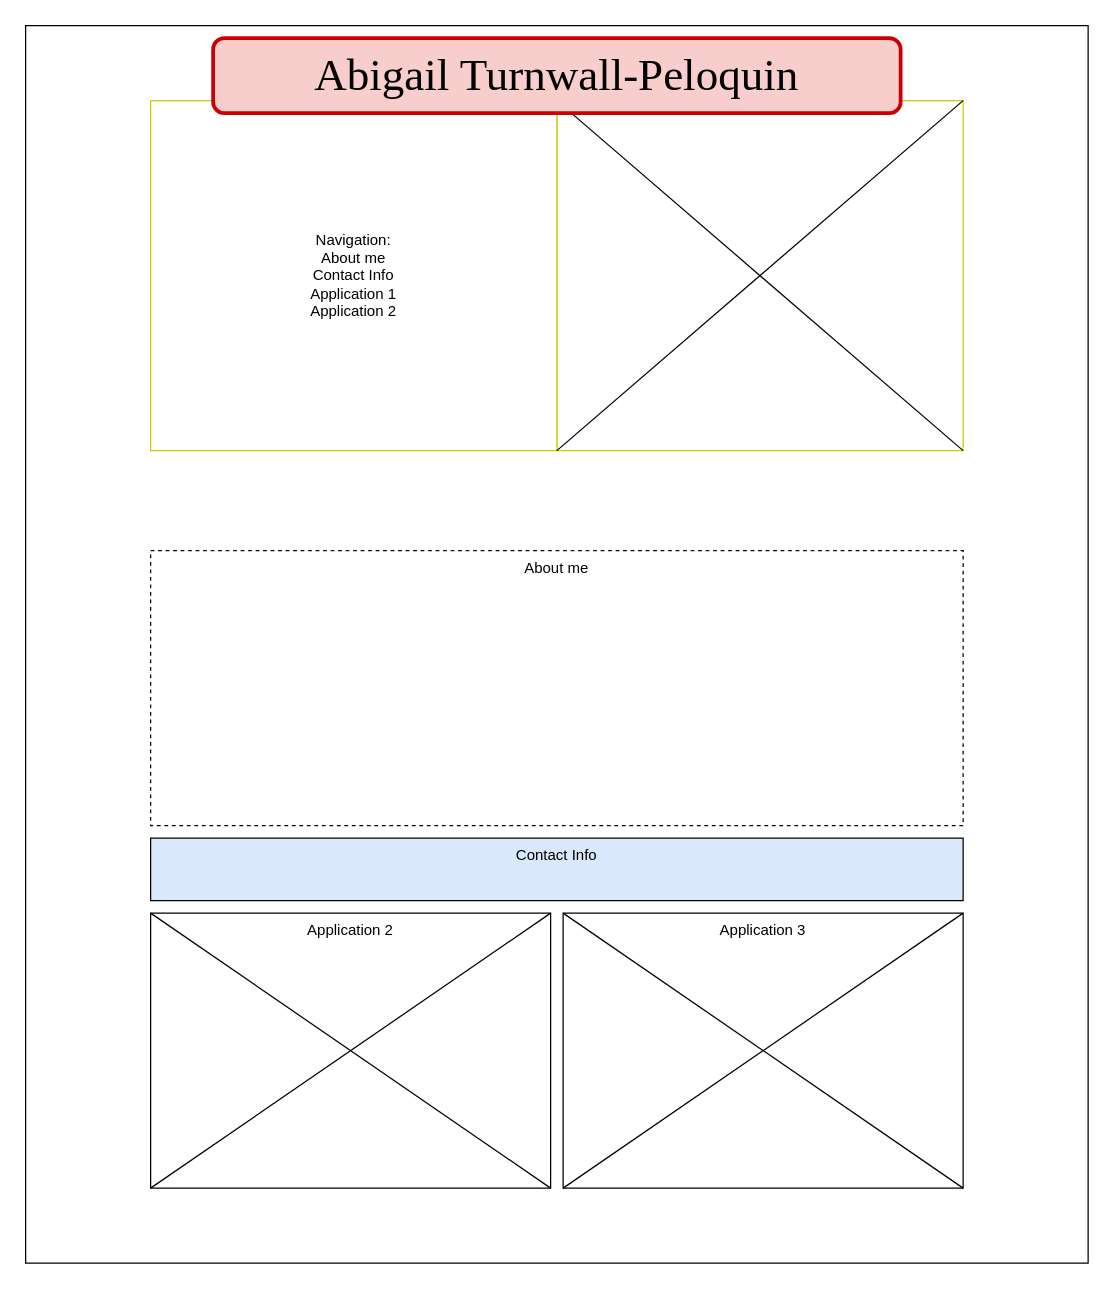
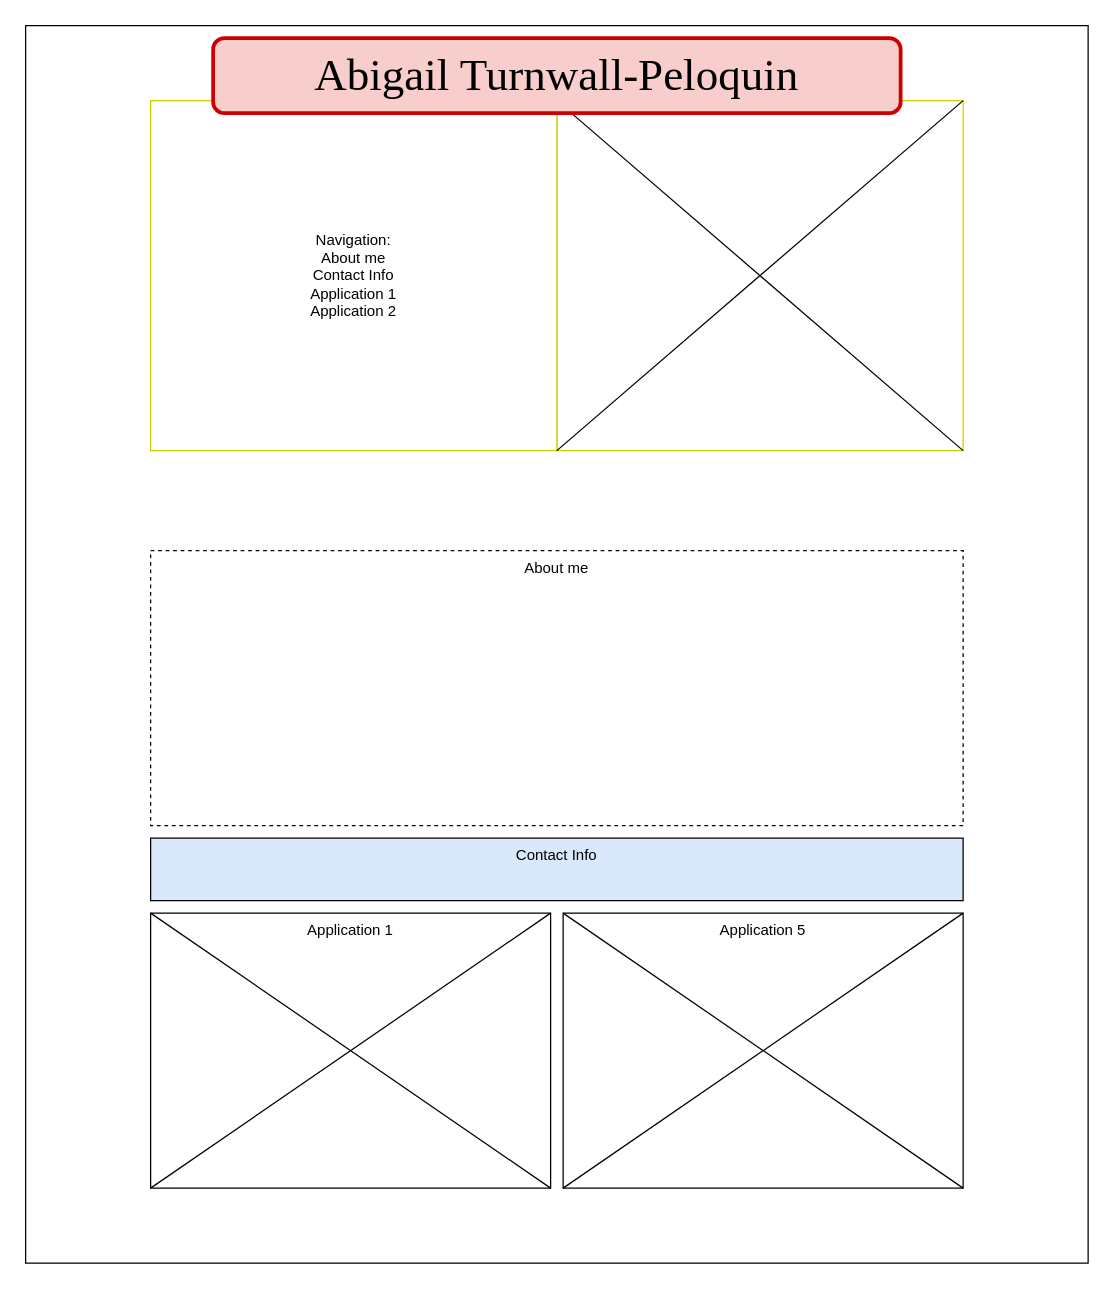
  <mxCell id="0" />
  <mxCell id="1" parent="0" />
  <mxCell id="2" value="" style="rounded=0;whiteSpace=wrap;html=1;" vertex="1" parent="1"><mxGeometry width="850" height="990" as="geometry" x="20" y="20" /></mxCell>
  <mxCell id="3" value="" style="rounded=0;whiteSpace=wrap;html=1;strokeColor=#CCCC00;" vertex="1" parent="1"><mxGeometry x="445" y="80" width="325" height="280" as="geometry" /></mxCell>
  <mxCell id="4" value="Navigation:&lt;br&gt;About me&lt;br&gt;Contact Info&lt;br&gt;Application 1&lt;br&gt;Application 2" style="rounded=0;whiteSpace=wrap;html=1;strokeColor=#CCCC00;" vertex="1" parent="1"><mxGeometry x="120" y="80" width="325" height="280" as="geometry" /></mxCell>
  <mxCell id="5" value="" style="endArrow=none;html=1;rounded=0;entryX=1;entryY=1;entryDx=0;entryDy=0;exitX=1;exitY=0;exitDx=0;exitDy=0;" edge="1" parent="1" target="3"><mxGeometry width="50" height="50" relative="1" as="geometry"><mxPoint x="445" y="80" as="sourcePoint" /><mxPoint x="530" y="320" as="targetPoint" /></mxGeometry></mxCell>
  <mxCell id="6" value="&lt;font face=&quot;Verdana&quot; style=&quot;font-size: 36px;&quot;&gt;Abigail Turnwall-Peloquin&lt;/font&gt;" style="rounded=1;whiteSpace=wrap;html=1;strokeColor=#CC0000;strokeWidth=3;fillColor=#f8cecc;" vertex="1" parent="1"><mxGeometry x="170" y="30" width="550" height="60" as="geometry" /></mxCell>
  <mxCell id="7" value="" style="endArrow=none;html=1;rounded=0;exitX=1;exitY=0;exitDx=0;exitDy=0;entryX=0;entryY=1;entryDx=0;entryDy=0;" edge="1" parent="1" source="3" target="3"><mxGeometry width="50" height="50" relative="1" as="geometry"><mxPoint x="480" y="370" as="sourcePoint" /><mxPoint x="530" y="320" as="targetPoint" /><Array as="points" /></mxGeometry></mxCell>
  <mxCell id="8" value="About me" style="rounded=0;whiteSpace=wrap;html=1;verticalAlign=top;dashed=1;" vertex="1" parent="1"><mxGeometry x="120" y="440" width="650" height="220" as="geometry" /></mxCell>
- <mxCell id="9" value="Application 2" style="rounded=0;whiteSpace=wrap;html=1;verticalAlign=top;" vertex="1" parent="1"><mxGeometry x="120" y="730" width="320" height="220" as="geometry" /></mxCell>
- <mxCell id="10" value="Application 3" style="rounded=0;whiteSpace=wrap;html=1;verticalAlign=top;" vertex="1" parent="1"><mxGeometry x="450" y="730" width="320" height="220" as="geometry" /></mxCell>
+ <mxCell id="9" value="Application 1" style="rounded=0;whiteSpace=wrap;html=1;verticalAlign=top;" vertex="1" parent="1"><mxGeometry x="120" y="730" width="320" height="220" as="geometry" /></mxCell>
+ <mxCell id="10" value="Application 5" style="rounded=0;whiteSpace=wrap;html=1;verticalAlign=top;" vertex="1" parent="1"><mxGeometry x="450" y="730" width="320" height="220" as="geometry" /></mxCell>
  <mxCell id="11" value="" style="endArrow=none;html=1;rounded=0;entryX=1;entryY=0;entryDx=0;entryDy=0;exitX=0;exitY=1;exitDx=0;exitDy=0;" edge="1" parent="1" source="9" target="9"><mxGeometry width="50" height="50" relative="1" as="geometry"><mxPoint x="340" y="790" as="sourcePoint" /><mxPoint x="390" y="740" as="targetPoint" /></mxGeometry></mxCell>
  <mxCell id="12" value="" style="endArrow=none;html=1;rounded=0;entryX=1;entryY=0;entryDx=0;entryDy=0;exitX=0;exitY=1;exitDx=0;exitDy=0;" edge="1" parent="1"><mxGeometry width="50" height="50" relative="1" as="geometry"><mxPoint x="450" y="950" as="sourcePoint" /><mxPoint x="770" y="730" as="targetPoint" /></mxGeometry></mxCell>
  <mxCell id="13" value="" style="endArrow=none;html=1;rounded=0;entryX=0;entryY=0;entryDx=0;entryDy=0;exitX=1;exitY=1;exitDx=0;exitDy=0;" edge="1" parent="1" source="9" target="9"><mxGeometry width="50" height="50" relative="1" as="geometry"><mxPoint x="340" y="790" as="sourcePoint" /><mxPoint x="390" y="740" as="targetPoint" /></mxGeometry></mxCell>
  <mxCell id="14" value="" style="endArrow=none;html=1;rounded=0;entryX=0;entryY=0;entryDx=0;entryDy=0;exitX=1;exitY=1;exitDx=0;exitDy=0;" edge="1" parent="1"><mxGeometry width="50" height="50" relative="1" as="geometry"><mxPoint x="770" y="950" as="sourcePoint" /><mxPoint x="450" y="730" as="targetPoint" /></mxGeometry></mxCell>
  <mxCell id="15" value="Contact Info" style="rounded=0;whiteSpace=wrap;html=1;verticalAlign=top;fillColor=#dae8fc;" vertex="1" parent="1"><mxGeometry x="120" y="670" width="650" height="50" as="geometry" /></mxCell>
